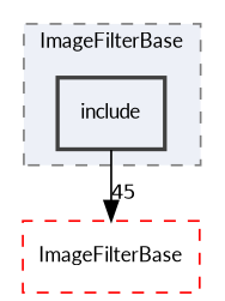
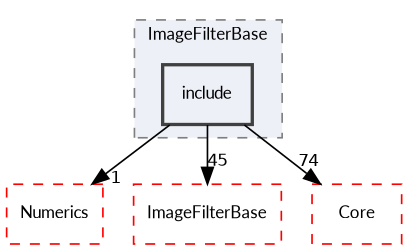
  digraph {
    compound=true
    fontname=Lato
    node [color=red fillcolor="#edf0f7" fontname=Lato fontsize=10 shape=box style="dashed,"]
    edge [fontname=Lato fontsize=10 labeldistance=1.5 labelfontname=Helvetica labelfontsize=10]
    n1 [color=grey25 label=include style="filled,bold,"]
+   n2 [label=Numerics]
    n3 [label=ImageFilterBase]
+   n4 [label=Core]
    subgraph cluster_1 {
      bgcolor="#edf0f7"
      fontsize=10
      label=ImageFilterBase
      pencolor=grey50
      style="filled,dashed,"
      n1
    }
+   n1 -> n2 [headlabel=1]
    n1 -> n3 [headlabel=45]
+   n1 -> n4 [headlabel=74]
  }
